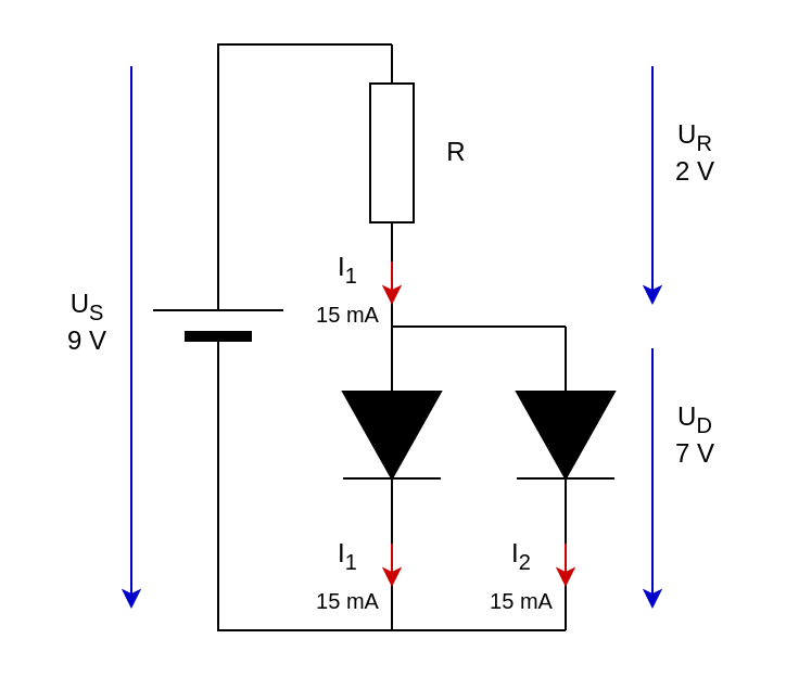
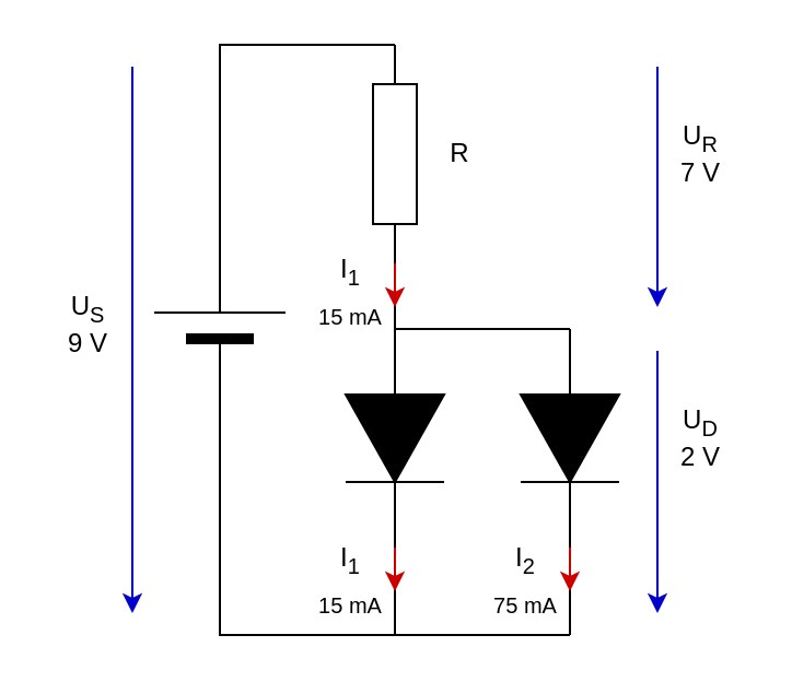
  <mxCell id="0" />
  <mxCell id="1" parent="0" />
  <mxCell id="2" value="" style="pointerEvents=1;verticalLabelPosition=bottom;shadow=0;dashed=0;align=center;html=1;verticalAlign=top;shape=mxgraph.electrical.resistors.resistor_1;rotation=90;" parent="1" vertex="1"><mxGeometry x="130" y="60" width="100" height="20" as="geometry" /></mxCell>
  <mxCell id="3" value="" style="pointerEvents=1;fillColor=strokeColor;verticalLabelPosition=bottom;shadow=0;dashed=0;align=center;html=1;verticalAlign=top;shape=mxgraph.electrical.diodes.diode;rotation=90;" parent="1" vertex="1"><mxGeometry x="130" y="177.5" width="100" height="45" as="geometry" /></mxCell>
  <mxCell id="4" value="" style="pointerEvents=1;fillColor=strokeColor;verticalLabelPosition=bottom;shadow=0;dashed=0;align=center;html=1;verticalAlign=top;shape=mxgraph.electrical.diodes.diode;rotation=90;" parent="1" vertex="1"><mxGeometry x="210" y="177.5" width="100" height="45" as="geometry" /></mxCell>
  <mxCell id="5" value="" style="endArrow=none;html=1;rounded=0;entryX=0;entryY=0.5;entryDx=0;entryDy=0;entryPerimeter=0;exitX=0;exitY=0.5;exitDx=0;exitDy=0;exitPerimeter=0;" parent="1" source="4" target="3" edge="1"><mxGeometry width="50" height="50" relative="1" as="geometry"><mxPoint x="460" y="280" as="sourcePoint" /><mxPoint x="510" y="230" as="targetPoint" /></mxGeometry></mxCell>
  <mxCell id="6" value="" style="endArrow=none;html=1;rounded=0;entryX=1;entryY=0.5;entryDx=0;entryDy=0;entryPerimeter=0;exitX=0;exitY=0.5;exitDx=0;exitDy=0;exitPerimeter=0;" parent="1" source="3" target="2" edge="1"><mxGeometry width="50" height="50" relative="1" as="geometry"><mxPoint x="460" y="280" as="sourcePoint" /><mxPoint x="510" y="230" as="targetPoint" /></mxGeometry></mxCell>
  <mxCell id="7" value="" style="verticalLabelPosition=bottom;shadow=0;dashed=0;align=center;fillColor=strokeColor;html=1;verticalAlign=top;strokeWidth=1;shape=mxgraph.electrical.miscellaneous.monocell_battery;rotation=-90;" parent="1" vertex="1"><mxGeometry x="50" y="117.5" width="100" height="60" as="geometry" /></mxCell>
  <mxCell id="8" value="" style="endArrow=none;html=1;rounded=0;entryX=0;entryY=0.5;entryDx=0;entryDy=0;entryPerimeter=0;exitX=1;exitY=0.5;exitDx=0;exitDy=0;exitPerimeter=0;" parent="1" source="7" target="2" edge="1"><mxGeometry width="50" height="50" relative="1" as="geometry"><mxPoint x="100" y="-20" as="sourcePoint" /><mxPoint x="390" y="120" as="targetPoint" /><Array as="points"><mxPoint x="100" y="20" /></Array></mxGeometry></mxCell>
  <mxCell id="9" value="" style="endArrow=none;html=1;rounded=0;entryX=0;entryY=0.5;entryDx=0;entryDy=0;entryPerimeter=0;" parent="1" target="7" edge="1"><mxGeometry width="50" height="50" relative="1" as="geometry"><mxPoint x="260" y="290" as="sourcePoint" /><mxPoint x="390" y="120" as="targetPoint" /><Array as="points"><mxPoint x="100" y="290" /></Array></mxGeometry></mxCell>
  <mxCell id="10" value="" style="endArrow=none;html=1;rounded=0;exitX=1;exitY=0.5;exitDx=0;exitDy=0;exitPerimeter=0;" parent="1" source="3" edge="1"><mxGeometry width="50" height="50" relative="1" as="geometry"><mxPoint x="340" y="170" as="sourcePoint" /><mxPoint x="180" y="290" as="targetPoint" /></mxGeometry></mxCell>
  <mxCell id="11" value="" style="endArrow=classic;html=1;rounded=0;strokeColor=light-dark(#0000CC,#0000CC);" parent="1" edge="1"><mxGeometry width="50" height="50" relative="1" as="geometry"><mxPoint x="300" y="30" as="sourcePoint" /><mxPoint x="300" y="140" as="targetPoint" /></mxGeometry></mxCell>
  <mxCell id="12" value="" style="endArrow=classic;html=1;rounded=0;strokeColor=light-dark(#0000CC,#0000CC);" parent="1" edge="1"><mxGeometry width="50" height="50" relative="1" as="geometry"><mxPoint x="300" y="160" as="sourcePoint" /><mxPoint x="300" y="280" as="targetPoint" /></mxGeometry></mxCell>
  <mxCell id="13" value="" style="endArrow=classic;html=1;rounded=0;strokeColor=light-dark(#0000CC,#0000CC);" parent="1" edge="1"><mxGeometry width="50" height="50" relative="1" as="geometry"><mxPoint x="60" y="30" as="sourcePoint" /><mxPoint x="60" y="280" as="targetPoint" /></mxGeometry></mxCell>
  <mxCell id="14" value="&lt;div&gt;U&lt;sub&gt;S&lt;/sub&gt;&lt;/div&gt;&lt;div&gt;9 V&lt;/div&gt;" style="text;html=1;align=center;verticalAlign=middle;whiteSpace=wrap;rounded=0;" parent="1" vertex="1"><mxGeometry x="20" y="132.5" width="40" height="30" as="geometry" /></mxCell>
- <mxCell id="15" value="&lt;div&gt;U&lt;sub&gt;R&lt;/sub&gt;&lt;/div&gt;&lt;div&gt;2 V&lt;/div&gt;" style="text;html=1;align=center;verticalAlign=middle;whiteSpace=wrap;rounded=0;" parent="1" vertex="1"><mxGeometry x="300" y="55" width="40" height="30" as="geometry" /></mxCell>
- <mxCell id="16" value="&lt;div&gt;U&lt;sub&gt;D&lt;/sub&gt;&lt;/div&gt;&lt;div&gt;7 V&lt;/div&gt;" style="text;html=1;align=center;verticalAlign=middle;whiteSpace=wrap;rounded=0;" parent="1" vertex="1"><mxGeometry x="300" y="185" width="40" height="30" as="geometry" /></mxCell>
+ <mxCell id="15" value="&lt;div&gt;U&lt;sub&gt;R&lt;/sub&gt;&lt;/div&gt;&lt;div&gt;7 V&lt;/div&gt;" style="text;html=1;align=center;verticalAlign=middle;whiteSpace=wrap;rounded=0;" parent="1" vertex="1"><mxGeometry x="300" y="55" width="40" height="30" as="geometry" /></mxCell>
+ <mxCell id="16" value="&lt;div&gt;U&lt;sub&gt;D&lt;/sub&gt;&lt;/div&gt;&lt;div&gt;2 V&lt;/div&gt;" style="text;html=1;align=center;verticalAlign=middle;whiteSpace=wrap;rounded=0;" parent="1" vertex="1"><mxGeometry x="300" y="185" width="40" height="30" as="geometry" /></mxCell>
  <mxCell id="17" value="" style="endArrow=none;html=1;rounded=0;entryX=1;entryY=0.5;entryDx=0;entryDy=0;entryPerimeter=0;" edge="1" parent="1" target="4"><mxGeometry width="50" height="50" relative="1" as="geometry"><mxPoint x="260" y="290" as="sourcePoint" /><mxPoint x="390" y="160" as="targetPoint" /></mxGeometry></mxCell>
  <mxCell id="18" value="" style="endArrow=classic;html=1;rounded=0;strokeColor=light-dark(#CC0000,#CC0000);exitX=1;exitY=0.5;exitDx=0;exitDy=0;exitPerimeter=0;" edge="1" parent="1" source="4"><mxGeometry width="50" height="50" relative="1" as="geometry"><mxPoint x="340" y="210" as="sourcePoint" /><mxPoint x="260" y="270" as="targetPoint" /></mxGeometry></mxCell>
  <mxCell id="19" value="" style="endArrow=classic;html=1;rounded=0;strokeColor=light-dark(#CC0000,#CC0000);exitX=1;exitY=0.5;exitDx=0;exitDy=0;exitPerimeter=0;" edge="1" parent="1" source="3"><mxGeometry width="50" height="50" relative="1" as="geometry"><mxPoint x="220" y="250" as="sourcePoint" /><mxPoint x="180" y="270" as="targetPoint" /></mxGeometry></mxCell>
  <mxCell id="20" value="&lt;div&gt;I&lt;sub&gt;1&lt;/sub&gt;&lt;/div&gt;&lt;div&gt;&lt;sub&gt;15 mA&lt;/sub&gt;&lt;/div&gt;" style="text;html=1;align=center;verticalAlign=middle;whiteSpace=wrap;rounded=0;" vertex="1" parent="1"><mxGeometry x="140" y="250" width="40" height="30" as="geometry" /></mxCell>
- <mxCell id="21" value="&lt;div&gt;I&lt;sub&gt;2&lt;/sub&gt;&lt;/div&gt;&lt;div&gt;&lt;sub&gt;15 mA&lt;/sub&gt;&lt;/div&gt;" style="text;html=1;align=center;verticalAlign=middle;whiteSpace=wrap;rounded=0;" vertex="1" parent="1"><mxGeometry x="220" y="250" width="40" height="30" as="geometry" /></mxCell>
+ <mxCell id="21" value="&lt;div&gt;I&lt;sub&gt;2&lt;/sub&gt;&lt;/div&gt;&lt;div&gt;&lt;sub&gt;75 mA&lt;/sub&gt;&lt;/div&gt;" style="text;html=1;align=center;verticalAlign=middle;whiteSpace=wrap;rounded=0;" vertex="1" parent="1"><mxGeometry x="220" y="250" width="40" height="30" as="geometry" /></mxCell>
  <mxCell id="22" value="" style="endArrow=classic;html=1;rounded=0;strokeColor=light-dark(#CC0000,#CC0000);exitX=1;exitY=0.5;exitDx=0;exitDy=0;exitPerimeter=0;" edge="1" parent="1" source="2"><mxGeometry width="50" height="50" relative="1" as="geometry"><mxPoint x="210" y="110" as="sourcePoint" /><mxPoint x="180" y="140" as="targetPoint" /></mxGeometry></mxCell>
  <mxCell id="23" value="R" style="text;html=1;align=center;verticalAlign=middle;whiteSpace=wrap;rounded=0;" vertex="1" parent="1"><mxGeometry x="200" y="55" width="20" height="30" as="geometry" /></mxCell>
  <mxCell id="24" value="&lt;div&gt;I&lt;sub&gt;1&lt;/sub&gt;&lt;/div&gt;&lt;div&gt;&lt;sub&gt;15 mA&lt;/sub&gt;&lt;/div&gt;" style="text;html=1;align=center;verticalAlign=middle;whiteSpace=wrap;rounded=0;" vertex="1" parent="1"><mxGeometry x="140" y="117.5" width="40" height="30" as="geometry" /></mxCell>
